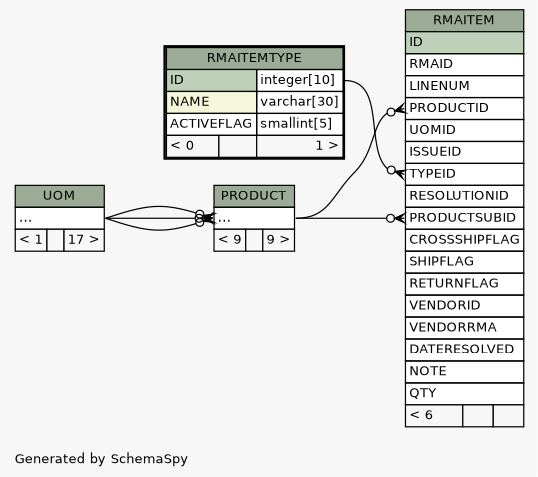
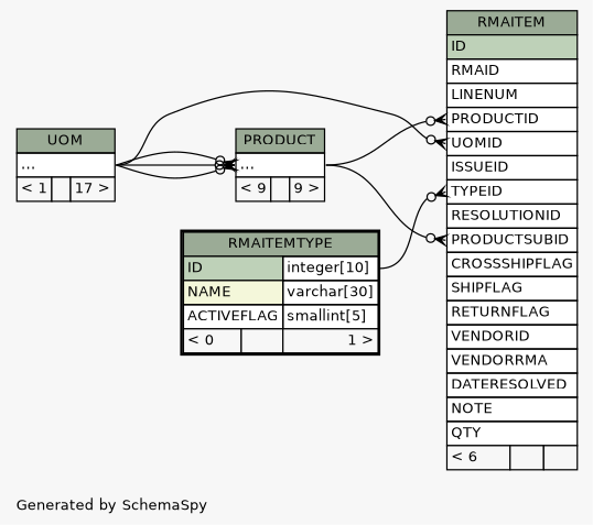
  digraph {
    bgcolor="#f7f7f7"
    fontname=Helvetica
    fontsize=11
    label="\nGenerated by SchemaSpy"
    labeljust=l
    nodesep=0.18
    rankdir=RL
    ranksep=0.46
    node [fontname=Helvetica fontsize=11 shape=plaintext]
    edge [arrowhead=none arrowsize=0.8 arrowtail=crowodot dir=back headport="elipses:e" tailport="elipses:w"]
    n1 [label=<     <TABLE BORDER="0" CELLBORDER="1" CELLSPACING="0" BGCOLOR="#ffffff">       <TR><TD COLSPAN="3" BGCOLOR="#9bab96" ALIGN="CENTER">PRODUCT</TD></TR>       <TR><TD PORT="elipses" COLSPAN="3" ALIGN="LEFT">...</TD></TR>       <TR><TD ALIGN="LEFT" BGCOLOR="#f7f7f7">&lt; 9</TD><TD ALIGN="RIGHT" BGCOLOR="#f7f7f7">  </TD><TD ALIGN="RIGHT" BGCOLOR="#f7f7f7">9 &gt;</TD></TR>     </TABLE>>]
    n2 [label=<     <TABLE BORDER="0" CELLBORDER="1" CELLSPACING="0" BGCOLOR="#ffffff">       <TR><TD COLSPAN="3" BGCOLOR="#9bab96" ALIGN="CENTER">UOM</TD></TR>       <TR><TD PORT="elipses" COLSPAN="3" ALIGN="LEFT">...</TD></TR>       <TR><TD ALIGN="LEFT" BGCOLOR="#f7f7f7">&lt; 1</TD><TD ALIGN="RIGHT" BGCOLOR="#f7f7f7">  </TD><TD ALIGN="RIGHT" BGCOLOR="#f7f7f7">17 &gt;</TD></TR>     </TABLE>>]
    n3 [label=<     <TABLE BORDER="0" CELLBORDER="1" CELLSPACING="0" BGCOLOR="#ffffff">       <TR><TD COLSPAN="3" BGCOLOR="#9bab96" ALIGN="CENTER">RMAITEM</TD></TR>       <TR><TD PORT="ID" COLSPAN="3" BGCOLOR="#bed1b8" ALIGN="LEFT">ID</TD></TR>       <TR><TD PORT="RMAID" COLSPAN="3" ALIGN="LEFT">RMAID</TD></TR>       <TR><TD PORT="LINENUM" COLSPAN="3" ALIGN="LEFT">LINENUM</TD></TR>       <TR><TD PORT="PRODUCTID" COLSPAN="3" ALIGN="LEFT">PRODUCTID</TD></TR>       <TR><TD PORT="UOMID" COLSPAN="3" ALIGN="LEFT">UOMID</TD></TR>       <TR><TD PORT="ISSUEID" COLSPAN="3" ALIGN="LEFT">ISSUEID</TD></TR>       <TR><TD PORT="TYPEID" COLSPAN="3" ALIGN="LEFT">TYPEID</TD></TR>       <TR><TD PORT="RESOLUTIONID" COLSPAN="3" ALIGN="LEFT">RESOLUTIONID</TD></TR>       <TR><TD PORT="PRODUCTSUBID" COLSPAN="3" ALIGN="LEFT">PRODUCTSUBID</TD></TR>       <TR><TD PORT="CROSSSHIPFLAG" COLSPAN="3" ALIGN="LEFT">CROSSSHIPFLAG</TD></TR>       <TR><TD PORT="SHIPFLAG" COLSPAN="3" ALIGN="LEFT">SHIPFLAG</TD></TR>       <TR><TD PORT="RETURNFLAG" COLSPAN="3" ALIGN="LEFT">RETURNFLAG</TD></TR>       <TR><TD PORT="VENDORID" COLSPAN="3" ALIGN="LEFT">VENDORID</TD></TR>       <TR><TD PORT="VENDORRMA" COLSPAN="3" ALIGN="LEFT">VENDORRMA</TD></TR>       <TR><TD PORT="DATERESOLVED" COLSPAN="3" ALIGN="LEFT">DATERESOLVED</TD></TR>       <TR><TD PORT="NOTE" COLSPAN="3" ALIGN="LEFT">NOTE</TD></TR>       <TR><TD PORT="QTY" COLSPAN="3" ALIGN="LEFT">QTY</TD></TR>       <TR><TD ALIGN="LEFT" BGCOLOR="#f7f7f7">&lt; 6</TD><TD ALIGN="RIGHT" BGCOLOR="#f7f7f7">  </TD><TD ALIGN="RIGHT" BGCOLOR="#f7f7f7">  </TD></TR>     </TABLE>>]
    n4 [label=<     <TABLE BORDER="2" CELLBORDER="1" CELLSPACING="0" BGCOLOR="#ffffff">       <TR><TD COLSPAN="3" BGCOLOR="#9bab96" ALIGN="CENTER">RMAITEMTYPE</TD></TR>       <TR><TD PORT="ID" COLSPAN="2" BGCOLOR="#bed1b8" ALIGN="LEFT">ID</TD><TD PORT="ID.type" ALIGN="LEFT">integer[10]</TD></TR>       <TR><TD PORT="NAME" COLSPAN="2" BGCOLOR="#f4f7da" ALIGN="LEFT">NAME</TD><TD PORT="NAME.type" ALIGN="LEFT">varchar[30]</TD></TR>       <TR><TD PORT="ACTIVEFLAG" COLSPAN="2" ALIGN="LEFT">ACTIVEFLAG</TD><TD PORT="ACTIVEFLAG.type" ALIGN="LEFT">smallint[5]</TD></TR>       <TR><TD ALIGN="LEFT" BGCOLOR="#f7f7f7">&lt; 0</TD><TD ALIGN="RIGHT" BGCOLOR="#f7f7f7">  </TD><TD ALIGN="RIGHT" BGCOLOR="#f7f7f7">1 &gt;</TD></TR>     </TABLE>>]
    n1 -> n2
    n1 -> n2
    n1 -> n2
    n3 -> n1 [tailport="PRODUCTID:w"]
    n3 -> n1 [tailport="PRODUCTSUBID:w"]
+   n3 -> n2 [tailport="UOMID:w"]
    n3 -> n4 [headport="ID.type:e" tailport="TYPEID:w"]
  }
